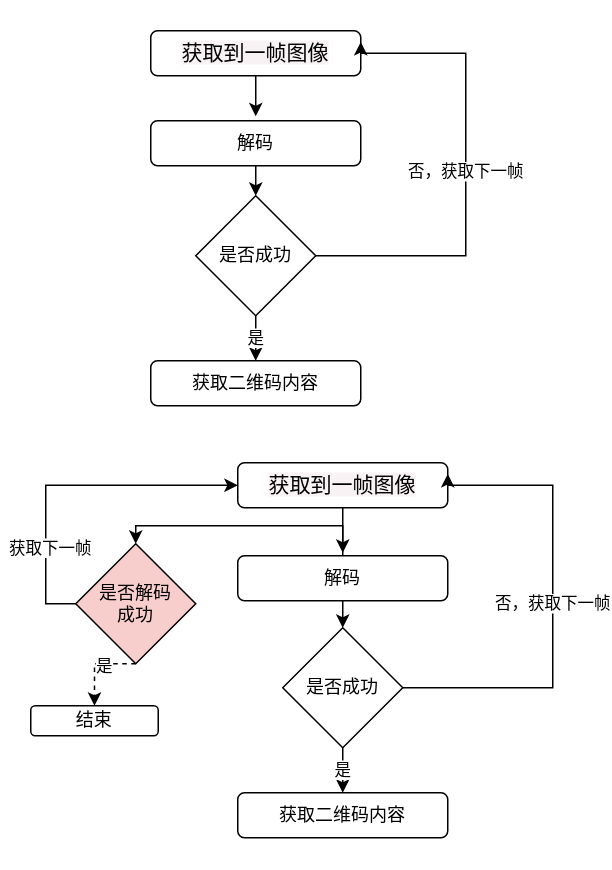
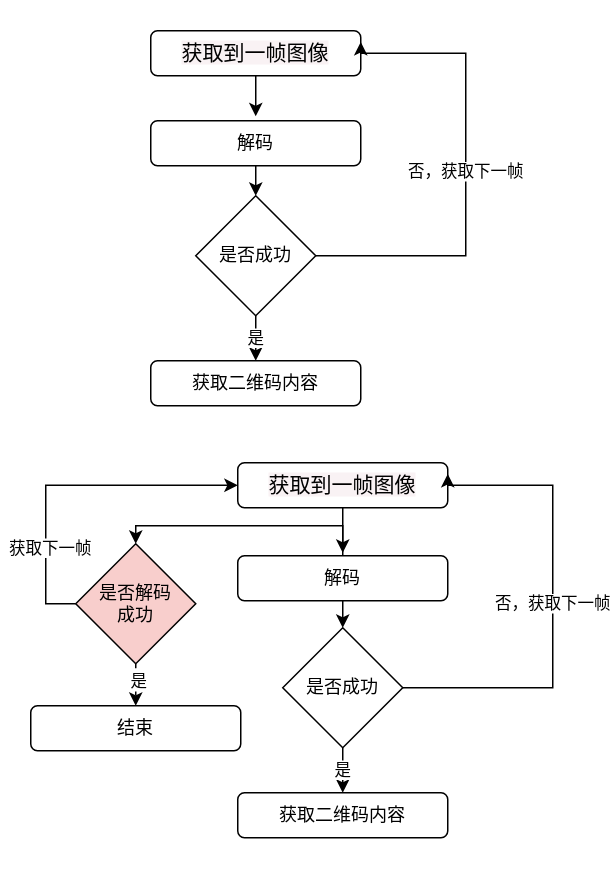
  <mxCell id="0" />
  <mxCell id="1" parent="0" />
  <mxCell id="2" value="&lt;span style=&quot;font-family: &amp;#34;source code pro&amp;#34; , &amp;#34;dejavu sans mono&amp;#34; , &amp;#34;ubuntu mono&amp;#34; , &amp;#34;anonymous pro&amp;#34; , &amp;#34;droid sans mono&amp;#34; , &amp;#34;menlo&amp;#34; , &amp;#34;monaco&amp;#34; , &amp;#34;consolas&amp;#34; , &amp;#34;inconsolata&amp;#34; , &amp;#34;courier&amp;#34; , monospace , &amp;#34;pingfang sc&amp;#34; , &amp;#34;microsoft yahei&amp;#34; , sans-serif ; font-size: 14px ; background-color: rgb(249 , 242 , 244)&quot;&gt;获取到一帧图像&lt;br&gt;&lt;/span&gt;" style="rounded=1;whiteSpace=wrap;html=1;fontSize=12;glass=0;strokeWidth=1;shadow=0;" vertex="1" parent="1"><mxGeometry x="100" y="20" width="140" height="30" as="geometry" /></mxCell>
  <mxCell id="3" value="解码" style="rounded=1;whiteSpace=wrap;html=1;fontSize=12;glass=0;strokeWidth=1;shadow=0;" vertex="1" parent="1"><mxGeometry x="100" y="80" width="140" height="30" as="geometry" /></mxCell>
  <mxCell id="4" value="否，获取下一帧" style="edgeStyle=orthogonalEdgeStyle;rounded=0;orthogonalLoop=1;jettySize=auto;html=1;exitX=1;exitY=0.5;exitDx=0;exitDy=0;entryX=1;entryY=0.25;entryDx=0;entryDy=0;" edge="1" parent="1" source="9" target="2"><mxGeometry relative="1" as="geometry"><Array as="points"><mxPoint x="310" y="170" /><mxPoint x="310" y="35" /><mxPoint x="240" y="35" /></Array></mxGeometry></mxCell>
  <mxCell id="5" value="获取二维码内容" style="rounded=1;whiteSpace=wrap;html=1;fontSize=12;glass=0;strokeWidth=1;shadow=0;" vertex="1" parent="1"><mxGeometry x="100" y="240" width="140" height="30" as="geometry" /></mxCell>
  <mxCell id="6" style="edgeStyle=orthogonalEdgeStyle;rounded=0;orthogonalLoop=1;jettySize=auto;html=1;exitX=0.5;exitY=1;exitDx=0;exitDy=0;entryX=0.5;entryY=0;entryDx=0;entryDy=0;" edge="1" parent="1" source="2"><mxGeometry relative="1" as="geometry"><mxPoint x="170" y="77" as="targetPoint" /></mxGeometry></mxCell>
  <mxCell id="7" style="edgeStyle=orthogonalEdgeStyle;rounded=0;orthogonalLoop=1;jettySize=auto;html=1;exitX=0.5;exitY=1;exitDx=0;exitDy=0;entryX=0.5;entryY=0;entryDx=0;entryDy=0;" edge="1" parent="1" source="3" target="9"><mxGeometry relative="1" as="geometry" /></mxCell>
  <mxCell id="8" value="是" style="edgeStyle=orthogonalEdgeStyle;rounded=0;orthogonalLoop=1;jettySize=auto;html=1;exitX=0.5;exitY=1;exitDx=0;exitDy=0;entryX=0.5;entryY=0;entryDx=0;entryDy=0;" edge="1" parent="1" source="9" target="5"><mxGeometry relative="1" as="geometry" /></mxCell>
  <mxCell id="9" value="是否成功" style="rhombus;whiteSpace=wrap;html=1;" vertex="1" parent="1"><mxGeometry x="130" y="130" width="80" height="80" as="geometry" /></mxCell>
  <mxCell id="10" style="edgeStyle=orthogonalEdgeStyle;rounded=0;orthogonalLoop=1;jettySize=auto;html=1;exitX=0.5;exitY=1;exitDx=0;exitDy=0;" edge="1" parent="1" source="11"><mxGeometry relative="1" as="geometry"><mxPoint x="228" y="368" as="targetPoint" /></mxGeometry></mxCell>
  <mxCell id="11" value="&lt;span style=&quot;font-family: &amp;#34;source code pro&amp;#34; , &amp;#34;dejavu sans mono&amp;#34; , &amp;#34;ubuntu mono&amp;#34; , &amp;#34;anonymous pro&amp;#34; , &amp;#34;droid sans mono&amp;#34; , &amp;#34;menlo&amp;#34; , &amp;#34;monaco&amp;#34; , &amp;#34;consolas&amp;#34; , &amp;#34;inconsolata&amp;#34; , &amp;#34;courier&amp;#34; , monospace , &amp;#34;pingfang sc&amp;#34; , &amp;#34;microsoft yahei&amp;#34; , sans-serif ; font-size: 14px ; background-color: rgb(249 , 242 , 244)&quot;&gt;获取到一帧图像&lt;br&gt;&lt;/span&gt;" style="rounded=1;whiteSpace=wrap;html=1;fontSize=12;glass=0;strokeWidth=1;shadow=0;" vertex="1" parent="1"><mxGeometry x="158" y="308" width="140" height="30" as="geometry" /></mxCell>
  <mxCell id="12" style="edgeStyle=orthogonalEdgeStyle;rounded=0;orthogonalLoop=1;jettySize=auto;html=1;exitX=0.5;exitY=0;exitDx=0;exitDy=0;entryX=0.5;entryY=0;entryDx=0;entryDy=0;" edge="1" parent="1" source="13" target="23"><mxGeometry relative="1" as="geometry" /></mxCell>
  <mxCell id="13" value="解码" style="rounded=1;whiteSpace=wrap;html=1;fontSize=12;glass=0;strokeWidth=1;shadow=0;" vertex="1" parent="1"><mxGeometry x="158" y="370" width="140" height="30" as="geometry" /></mxCell>
  <mxCell id="14" value="否，获取下一帧" style="edgeStyle=orthogonalEdgeStyle;rounded=0;orthogonalLoop=1;jettySize=auto;html=1;exitX=1;exitY=0.5;exitDx=0;exitDy=0;entryX=1;entryY=0.25;entryDx=0;entryDy=0;" edge="1" parent="1" source="18" target="11"><mxGeometry relative="1" as="geometry"><Array as="points"><mxPoint x="368" y="458" /><mxPoint x="368" y="323" /><mxPoint x="298" y="323" /></Array></mxGeometry></mxCell>
  <mxCell id="15" value="获取二维码内容" style="rounded=1;whiteSpace=wrap;html=1;fontSize=12;glass=0;strokeWidth=1;shadow=0;" vertex="1" parent="1"><mxGeometry x="158" y="528" width="140" height="30" as="geometry" /></mxCell>
  <mxCell id="16" style="edgeStyle=orthogonalEdgeStyle;rounded=0;orthogonalLoop=1;jettySize=auto;html=1;exitX=0.5;exitY=1;exitDx=0;exitDy=0;entryX=0.5;entryY=0;entryDx=0;entryDy=0;" edge="1" parent="1" source="13" target="18"><mxGeometry relative="1" as="geometry" /></mxCell>
  <mxCell id="17" value="是" style="edgeStyle=orthogonalEdgeStyle;rounded=0;orthogonalLoop=1;jettySize=auto;html=1;exitX=0.5;exitY=1;exitDx=0;exitDy=0;entryX=0.5;entryY=0;entryDx=0;entryDy=0;" edge="1" parent="1" source="18" target="15"><mxGeometry relative="1" as="geometry" /></mxCell>
  <mxCell id="18" value="是否成功" style="rhombus;whiteSpace=wrap;html=1;" vertex="1" parent="1"><mxGeometry x="188" y="418" width="80" height="80" as="geometry" /></mxCell>
  <mxCell id="19" style="edgeStyle=orthogonalEdgeStyle;rounded=0;orthogonalLoop=1;jettySize=auto;html=1;exitX=0.5;exitY=1;exitDx=0;exitDy=0;entryX=0.5;entryY=0;entryDx=0;entryDy=0;dashed=1;" edge="1" parent="1" source="23" target="24"><mxGeometry relative="1" as="geometry" /></mxCell>
  <mxCell id="20" value="是" style="edgeLabel;html=1;align=center;verticalAlign=middle;resizable=0;points=[];" vertex="1" connectable="0" parent="19"><mxGeometry x="-0.214" y="1" relative="1" as="geometry"><mxPoint as="offset" /></mxGeometry></mxCell>
  <mxCell id="21" style="edgeStyle=orthogonalEdgeStyle;rounded=0;orthogonalLoop=1;jettySize=auto;html=1;exitX=0;exitY=0.5;exitDx=0;exitDy=0;entryX=0;entryY=0.5;entryDx=0;entryDy=0;" edge="1" parent="1" source="23" target="11"><mxGeometry relative="1" as="geometry" /></mxCell>
  <mxCell id="22" value="获取下一帧" style="edgeLabel;html=1;align=center;verticalAlign=middle;resizable=0;points=[];" vertex="1" connectable="0" parent="21"><mxGeometry x="-0.489" y="-2" relative="1" as="geometry"><mxPoint as="offset" /></mxGeometry></mxCell>
  <mxCell id="23" value="是否解码&lt;br&gt;成功" style="rhombus;whiteSpace=wrap;html=1;fillColor=#f8cecc;" vertex="1" parent="1"><mxGeometry x="50" y="362" width="80" height="80" as="geometry" /></mxCell>
- <mxCell id="24" value="结束" style="rounded=1;whiteSpace=wrap;html=1;fontSize=12;glass=0;strokeWidth=1;shadow=0;" vertex="1" parent="1"><mxGeometry x="20" y="470" width="85" height="20" as="geometry" /></mxCell>
+ <mxCell id="24" value="结束" style="rounded=1;whiteSpace=wrap;html=1;fontSize=12;glass=0;strokeWidth=1;shadow=0;" vertex="1" parent="1"><mxGeometry x="20" y="470" width="140" height="30" as="geometry" /></mxCell>
